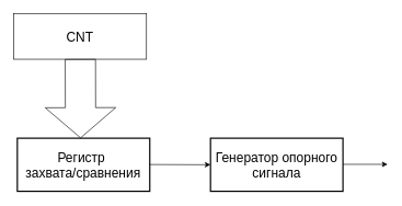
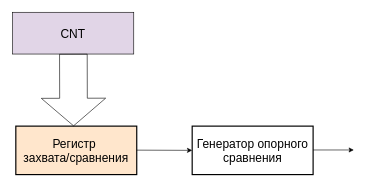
  <mxCell id="0" />
  <mxCell id="1" parent="0" />
- <mxCell id="2" value="&lt;font style=&quot;font-size: 20px;&quot;&gt;Регистр&amp;nbsp;&lt;/font&gt;&lt;div&gt;&lt;font style=&quot;font-size: 20px;&quot;&gt;захвата/сравнения&lt;/font&gt;&lt;/div&gt;" style="rounded=0;whiteSpace=wrap;html=1;strokeWidth=1.968;" vertex="1" parent="1"><mxGeometry x="25.44" y="210.16" width="201.97" height="80.94" as="geometry" /></mxCell>
- <mxCell id="3" value="&lt;font style=&quot;font-size: 20px;&quot;&gt;CNT&lt;/font&gt;" style="rounded=0;whiteSpace=wrap;html=1;" vertex="1" parent="1"><mxGeometry x="20" y="20" width="202.43" height="69.76" as="geometry" /></mxCell>
+ <mxCell id="2" value="&lt;font style=&quot;font-size: 20px;&quot;&gt;Регистр&amp;nbsp;&lt;/font&gt;&lt;div&gt;&lt;font style=&quot;font-size: 20px;&quot;&gt;захвата/сравнения&lt;/font&gt;&lt;/div&gt;" style="rounded=0;whiteSpace=wrap;html=1;strokeWidth=1.968;fillColor=#ffe6cc;" vertex="1" parent="1"><mxGeometry x="25.44" y="210.16" width="201.97" height="80.94" as="geometry" /></mxCell>
+ <mxCell id="3" value="&lt;font style=&quot;font-size: 20px;&quot;&gt;CNT&lt;/font&gt;" style="rounded=0;whiteSpace=wrap;html=1;fillColor=#e1d5e7;" vertex="1" parent="1"><mxGeometry x="20" y="20" width="202.43" height="69.76" as="geometry" /></mxCell>
  <mxCell id="4" value="" style="shape=flexArrow;endArrow=classic;html=1;rounded=0;endWidth=60.243;endSize=15.014;width=46.207;" edge="1" parent="1"><mxGeometry width="50" height="50" relative="1" as="geometry"><mxPoint x="121.57" y="89.55" as="sourcePoint" /><mxPoint x="121.89" y="210.16" as="targetPoint" /></mxGeometry></mxCell>
- <mxCell id="5" value="&lt;span style=&quot;font-size: 20px;&quot;&gt;Генератор опорного сигнала&lt;/span&gt;" style="rounded=0;whiteSpace=wrap;html=1;strokeWidth=1.968;" vertex="1" parent="1"><mxGeometry x="320" y="210.16" width="201.97" height="80.94" as="geometry" /></mxCell>
+ <mxCell id="5" value="&lt;span style=&quot;font-size: 20px;&quot;&gt;Генератор опорного сравнения&lt;/span&gt;" style="rounded=0;whiteSpace=wrap;html=1;strokeWidth=1.968;" vertex="1" parent="1"><mxGeometry x="320" y="210.16" width="201.97" height="80.94" as="geometry" /></mxCell>
  <mxCell id="6" value="" style="endArrow=classic;html=1;rounded=0;" edge="1" parent="1"><mxGeometry width="50" height="50" relative="1" as="geometry"><mxPoint x="521.97" y="250" as="sourcePoint" /><mxPoint x="590" y="250" as="targetPoint" /></mxGeometry></mxCell>
  <mxCell id="7" value="" style="endArrow=classic;html=1;rounded=0;entryX=0;entryY=0.5;entryDx=0;entryDy=0;" edge="1" parent="1" target="5"><mxGeometry width="50" height="50" relative="1" as="geometry"><mxPoint x="227.41" y="250.29" as="sourcePoint" /><mxPoint x="295.44" y="250.29" as="targetPoint" /></mxGeometry></mxCell>
